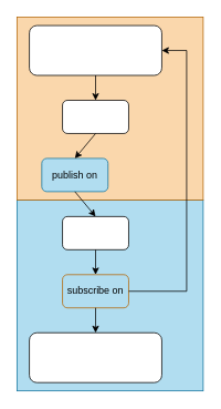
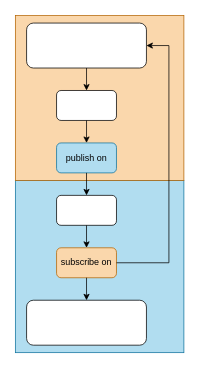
  <mxCell id="0" />
  <mxCell id="1" parent="0" />
  <mxCell id="2" value="" style="rounded=0;whiteSpace=wrap;html=1;fillColor=#b1ddf0;strokeColor=#10739e;" vertex="1" parent="1"><mxGeometry x="20" y="240" width="225" height="230" as="geometry" /></mxCell>
  <mxCell id="3" value="" style="rounded=0;whiteSpace=wrap;html=1;fillColor=#fad7ac;strokeColor=#b46504;" vertex="1" parent="1"><mxGeometry x="20" y="20" width="225" height="220" as="geometry" /></mxCell>
  <mxCell id="4" value="" style="rounded=1;whiteSpace=wrap;html=1;" vertex="1" parent="1"><mxGeometry x="35" y="30" width="160" height="60" as="geometry" /></mxCell>
  <mxCell id="5" value="" style="rounded=1;whiteSpace=wrap;html=1;" vertex="1" parent="1"><mxGeometry x="75" y="120" width="80" height="40" as="geometry" /></mxCell>
  <mxCell id="6" value="" style="rounded=1;whiteSpace=wrap;html=1;" vertex="1" parent="1"><mxGeometry x="75" y="260" width="80" height="40" as="geometry" /></mxCell>
- <mxCell id="7" value="publish on" style="rounded=1;whiteSpace=wrap;html=1;fillColor=#b1ddf0;strokeColor=#10739e;fontColor=#000000;" vertex="1" parent="1"><mxGeometry x="50" y="190" width="80" height="40" as="geometry" /></mxCell>
- <mxCell id="8" value="subscribe on" style="rounded=1;whiteSpace=wrap;html=1;fillColor=#b1ddf0;strokeColor=#b46504;fontColor=#000000;" vertex="1" parent="1"><mxGeometry x="75" y="330" width="80" height="40" as="geometry" /></mxCell>
+ <mxCell id="7" value="publish on" style="rounded=1;whiteSpace=wrap;html=1;fillColor=#b1ddf0;strokeColor=#10739e;fontColor=#000000;" vertex="1" parent="1"><mxGeometry x="75" y="190" width="80" height="40" as="geometry" /></mxCell>
+ <mxCell id="8" value="subscribe on" style="rounded=1;whiteSpace=wrap;html=1;fillColor=#fad7ac;strokeColor=#b46504;fontColor=#000000;" vertex="1" parent="1"><mxGeometry x="75" y="330" width="80" height="40" as="geometry" /></mxCell>
  <mxCell id="9" value="" style="rounded=1;whiteSpace=wrap;html=1;" vertex="1" parent="1"><mxGeometry x="35" y="400" width="160" height="60" as="geometry" /></mxCell>
  <mxCell id="10" value="" style="endArrow=classic;html=1;rounded=0;exitX=0.5;exitY=1;exitDx=0;exitDy=0;entryX=0.5;entryY=0;entryDx=0;entryDy=0;strokeColor=#000000;" edge="1" parent="1" source="4" target="5"><mxGeometry width="50" height="50" relative="1" as="geometry"><mxPoint x="365" y="210" as="sourcePoint" /><mxPoint x="415" y="160" as="targetPoint" /></mxGeometry></mxCell>
  <mxCell id="11" value="" style="endArrow=classic;html=1;rounded=0;exitX=0.5;exitY=1;exitDx=0;exitDy=0;entryX=0.5;entryY=0;entryDx=0;entryDy=0;strokeColor=#000000;" edge="1" parent="1" source="5" target="7"><mxGeometry width="50" height="50" relative="1" as="geometry"><mxPoint x="125" y="100" as="sourcePoint" /><mxPoint x="125" y="130" as="targetPoint" /></mxGeometry></mxCell>
  <mxCell id="12" value="" style="endArrow=classic;html=1;rounded=0;exitX=0.5;exitY=1;exitDx=0;exitDy=0;entryX=0.5;entryY=0;entryDx=0;entryDy=0;strokeColor=#000000;" edge="1" parent="1" source="7" target="6"><mxGeometry width="50" height="50" relative="1" as="geometry"><mxPoint x="125" y="170" as="sourcePoint" /><mxPoint x="125" y="200" as="targetPoint" /></mxGeometry></mxCell>
  <mxCell id="13" value="" style="endArrow=classic;html=1;rounded=0;exitX=0.5;exitY=1;exitDx=0;exitDy=0;entryX=0.5;entryY=0;entryDx=0;entryDy=0;strokeColor=#000000;" edge="1" parent="1" source="6" target="8"><mxGeometry width="50" height="50" relative="1" as="geometry"><mxPoint x="125" y="240" as="sourcePoint" /><mxPoint x="125" y="270" as="targetPoint" /></mxGeometry></mxCell>
  <mxCell id="14" value="" style="endArrow=classic;html=1;rounded=0;exitX=0.5;exitY=1;exitDx=0;exitDy=0;entryX=0.5;entryY=0;entryDx=0;entryDy=0;strokeColor=#000000;" edge="1" parent="1" source="8" target="9"><mxGeometry width="50" height="50" relative="1" as="geometry"><mxPoint x="125" y="310" as="sourcePoint" /><mxPoint x="125" y="340" as="targetPoint" /></mxGeometry></mxCell>
  <mxCell id="15" value="" style="endArrow=classic;html=1;rounded=0;entryX=1;entryY=0.5;entryDx=0;entryDy=0;exitX=1;exitY=0.5;exitDx=0;exitDy=0;edgeStyle=orthogonalEdgeStyle;strokeColor=#000000;" edge="1" parent="1" source="8" target="4"><mxGeometry width="50" height="50" relative="1" as="geometry"><mxPoint x="325" y="330" as="sourcePoint" /><mxPoint x="375" y="280" as="targetPoint" /><Array as="points"><mxPoint x="225" y="350" /><mxPoint x="225" y="60" /></Array></mxGeometry></mxCell>
